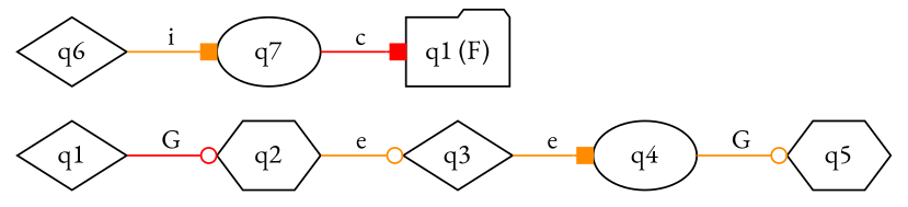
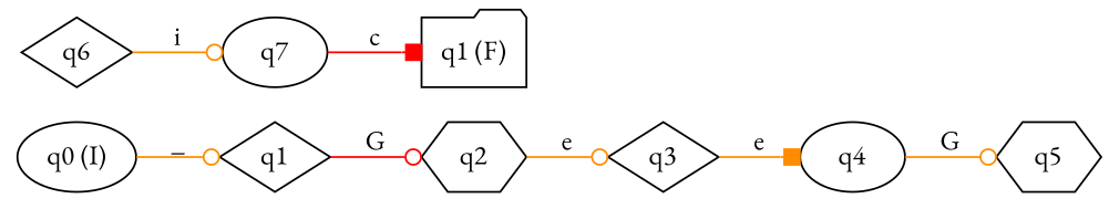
  digraph {
    fontname="EB Garamond"
    rankdir=LR
    node [fontname="EB Garamond" shape=ellipse]
    edge [arrowhead=odot color=darkorange fontname="EB Garamond"]
+   n1 [label="q0 (I)"]
    n2 [label=q1 shape=diamond]
    n3 [label=q2 shape=hexagon]
    n4 [label=q3 shape=diamond]
    n5 [label=q4]
    n6 [label=q5 shape=hexagon]
    n7 [label=q6 shape=diamond]
    n8 [label=q7]
    n9 [label="q1 (F)" shape=folder]
+   n1 -> n2 [label=_]
    n2 -> n3 [color=red label=G]
    n3 -> n4 [label=e]
    n4 -> n5 [arrowhead=box label=e]
    n5 -> n6 [label=G]
-   n7 -> n8 [arrowhead=box label=i]
+   n7 -> n8 [label=i]
    n8 -> n9 [arrowhead=box color=red label=c]
  }
